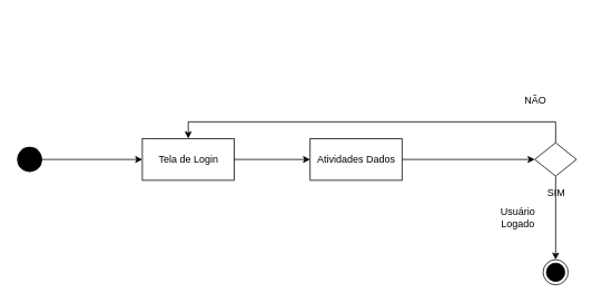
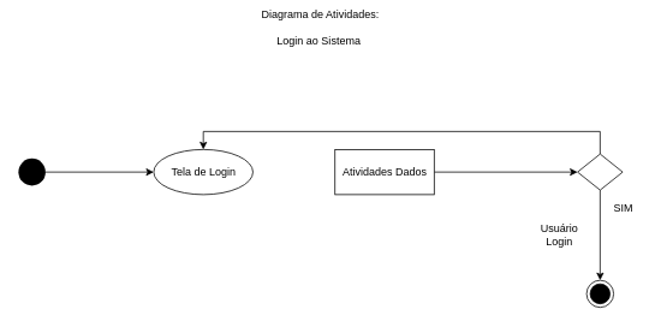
  <mxCell id="0" />
  <mxCell id="1" parent="0" />
  <mxCell id="2" style="edgeStyle=orthogonalEdgeStyle;rounded=0;orthogonalLoop=1;jettySize=auto;html=1;exitX=1;exitY=0.5;exitDx=0;exitDy=0;entryX=0;entryY=0.5;entryDx=0;entryDy=0;" parent="1" source="3" target="5" edge="1"><mxGeometry relative="1" as="geometry" /></mxCell>
  <mxCell id="3" value="" style="ellipse;fillColor=#000000;strokeColor=none;" parent="1" vertex="1"><mxGeometry x="20" y="175" width="30" height="30" as="geometry" /></mxCell>
  <mxCell id="4" value="" style="ellipse;html=1;shape=endState;fillColor=#000000;strokeColor=#000000;" parent="1" vertex="1"><mxGeometry x="650" y="310" width="30" height="30" as="geometry" /></mxCell>
- <mxCell id="5" value="Tela de Login" style="html=1;" parent="1" vertex="1"><mxGeometry x="170" y="165" width="110" height="50" as="geometry" /></mxCell>
- <mxCell id="6" style="edgeStyle=orthogonalEdgeStyle;rounded=0;orthogonalLoop=1;jettySize=auto;html=1;entryX=0;entryY=0.5;entryDx=0;entryDy=0;exitX=1;exitY=0.5;exitDx=0;exitDy=0;" parent="1" source="5" target="9" edge="1"><mxGeometry relative="1" as="geometry"><mxPoint x="410" y="190" as="sourcePoint" /></mxGeometry></mxCell>
+ <mxCell id="5" value="Tela de Login" style="ellipse;html=1;" parent="1" vertex="1"><mxGeometry x="170" y="165" width="110" height="50" as="geometry" /></mxCell>
+ <mxCell id="7" value="Diagrama de Atividades:&lt;br&gt;&lt;br&gt;Login ao Sistema&amp;nbsp;" style="text;html=1;strokeColor=none;fillColor=none;align=center;verticalAlign=middle;whiteSpace=wrap;rounded=0;" parent="1" vertex="1"><mxGeometry x="215" y="20" width="280" height="20" as="geometry" /></mxCell>
  <mxCell id="8" style="edgeStyle=orthogonalEdgeStyle;rounded=0;orthogonalLoop=1;jettySize=auto;html=1;entryX=0;entryY=0.5;entryDx=0;entryDy=0;" parent="1" source="9" target="12" edge="1"><mxGeometry relative="1" as="geometry" /></mxCell>
  <mxCell id="9" value="Atividades Dados" style="html=1;" parent="1" vertex="1"><mxGeometry x="371" y="165" width="110" height="50" as="geometry" /></mxCell>
  <mxCell id="10" style="edgeStyle=orthogonalEdgeStyle;rounded=0;orthogonalLoop=1;jettySize=auto;html=1;" parent="1" source="12" target="4" edge="1"><mxGeometry relative="1" as="geometry" /></mxCell>
  <mxCell id="11" style="edgeStyle=orthogonalEdgeStyle;rounded=0;orthogonalLoop=1;jettySize=auto;html=1;entryX=0.5;entryY=0;entryDx=0;entryDy=0;" parent="1" source="12" target="5" edge="1"><mxGeometry relative="1" as="geometry"><Array as="points"><mxPoint x="665" y="145" /><mxPoint x="225" y="145" /></Array></mxGeometry></mxCell>
  <mxCell id="12" value="" style="rhombus;" parent="1" vertex="1"><mxGeometry x="640" y="170" width="50" height="40" as="geometry" /></mxCell>
- <mxCell id="13" value="Usuário Logado" style="text;html=1;strokeColor=none;fillColor=none;align=center;verticalAlign=middle;whiteSpace=wrap;rounded=0;" parent="1" vertex="1"><mxGeometry x="600" y="250" width="40" height="20" as="geometry" /></mxCell>
- <mxCell id="14" value="NÃO" style="text;html=1;strokeColor=none;fillColor=none;align=center;verticalAlign=middle;whiteSpace=wrap;rounded=0;" vertex="1" parent="1"><mxGeometry x="621" y="110" width="40" height="20" as="geometry" /></mxCell>
- <mxCell id="15" value="SIM" style="text;html=1;strokeColor=none;fillColor=none;align=center;verticalAlign=middle;whiteSpace=wrap;rounded=0;" vertex="1" parent="1"><mxGeometry x="646" y="220" width="40" height="20" as="geometry" /></mxCell>
+ <mxCell id="13" value="Usuário Login" style="text;html=1;strokeColor=none;fillColor=none;align=center;verticalAlign=middle;whiteSpace=wrap;rounded=0;" parent="1" vertex="1"><mxGeometry x="600" y="250" width="40" height="20" as="geometry" /></mxCell>
+ <mxCell id="15" value="SIM" style="text;html=1;strokeColor=none;fillColor=none;align=center;verticalAlign=middle;whiteSpace=wrap;rounded=0;" vertex="1" parent="1"><mxGeometry x="671" y="220" width="40" height="20" as="geometry" /></mxCell>
